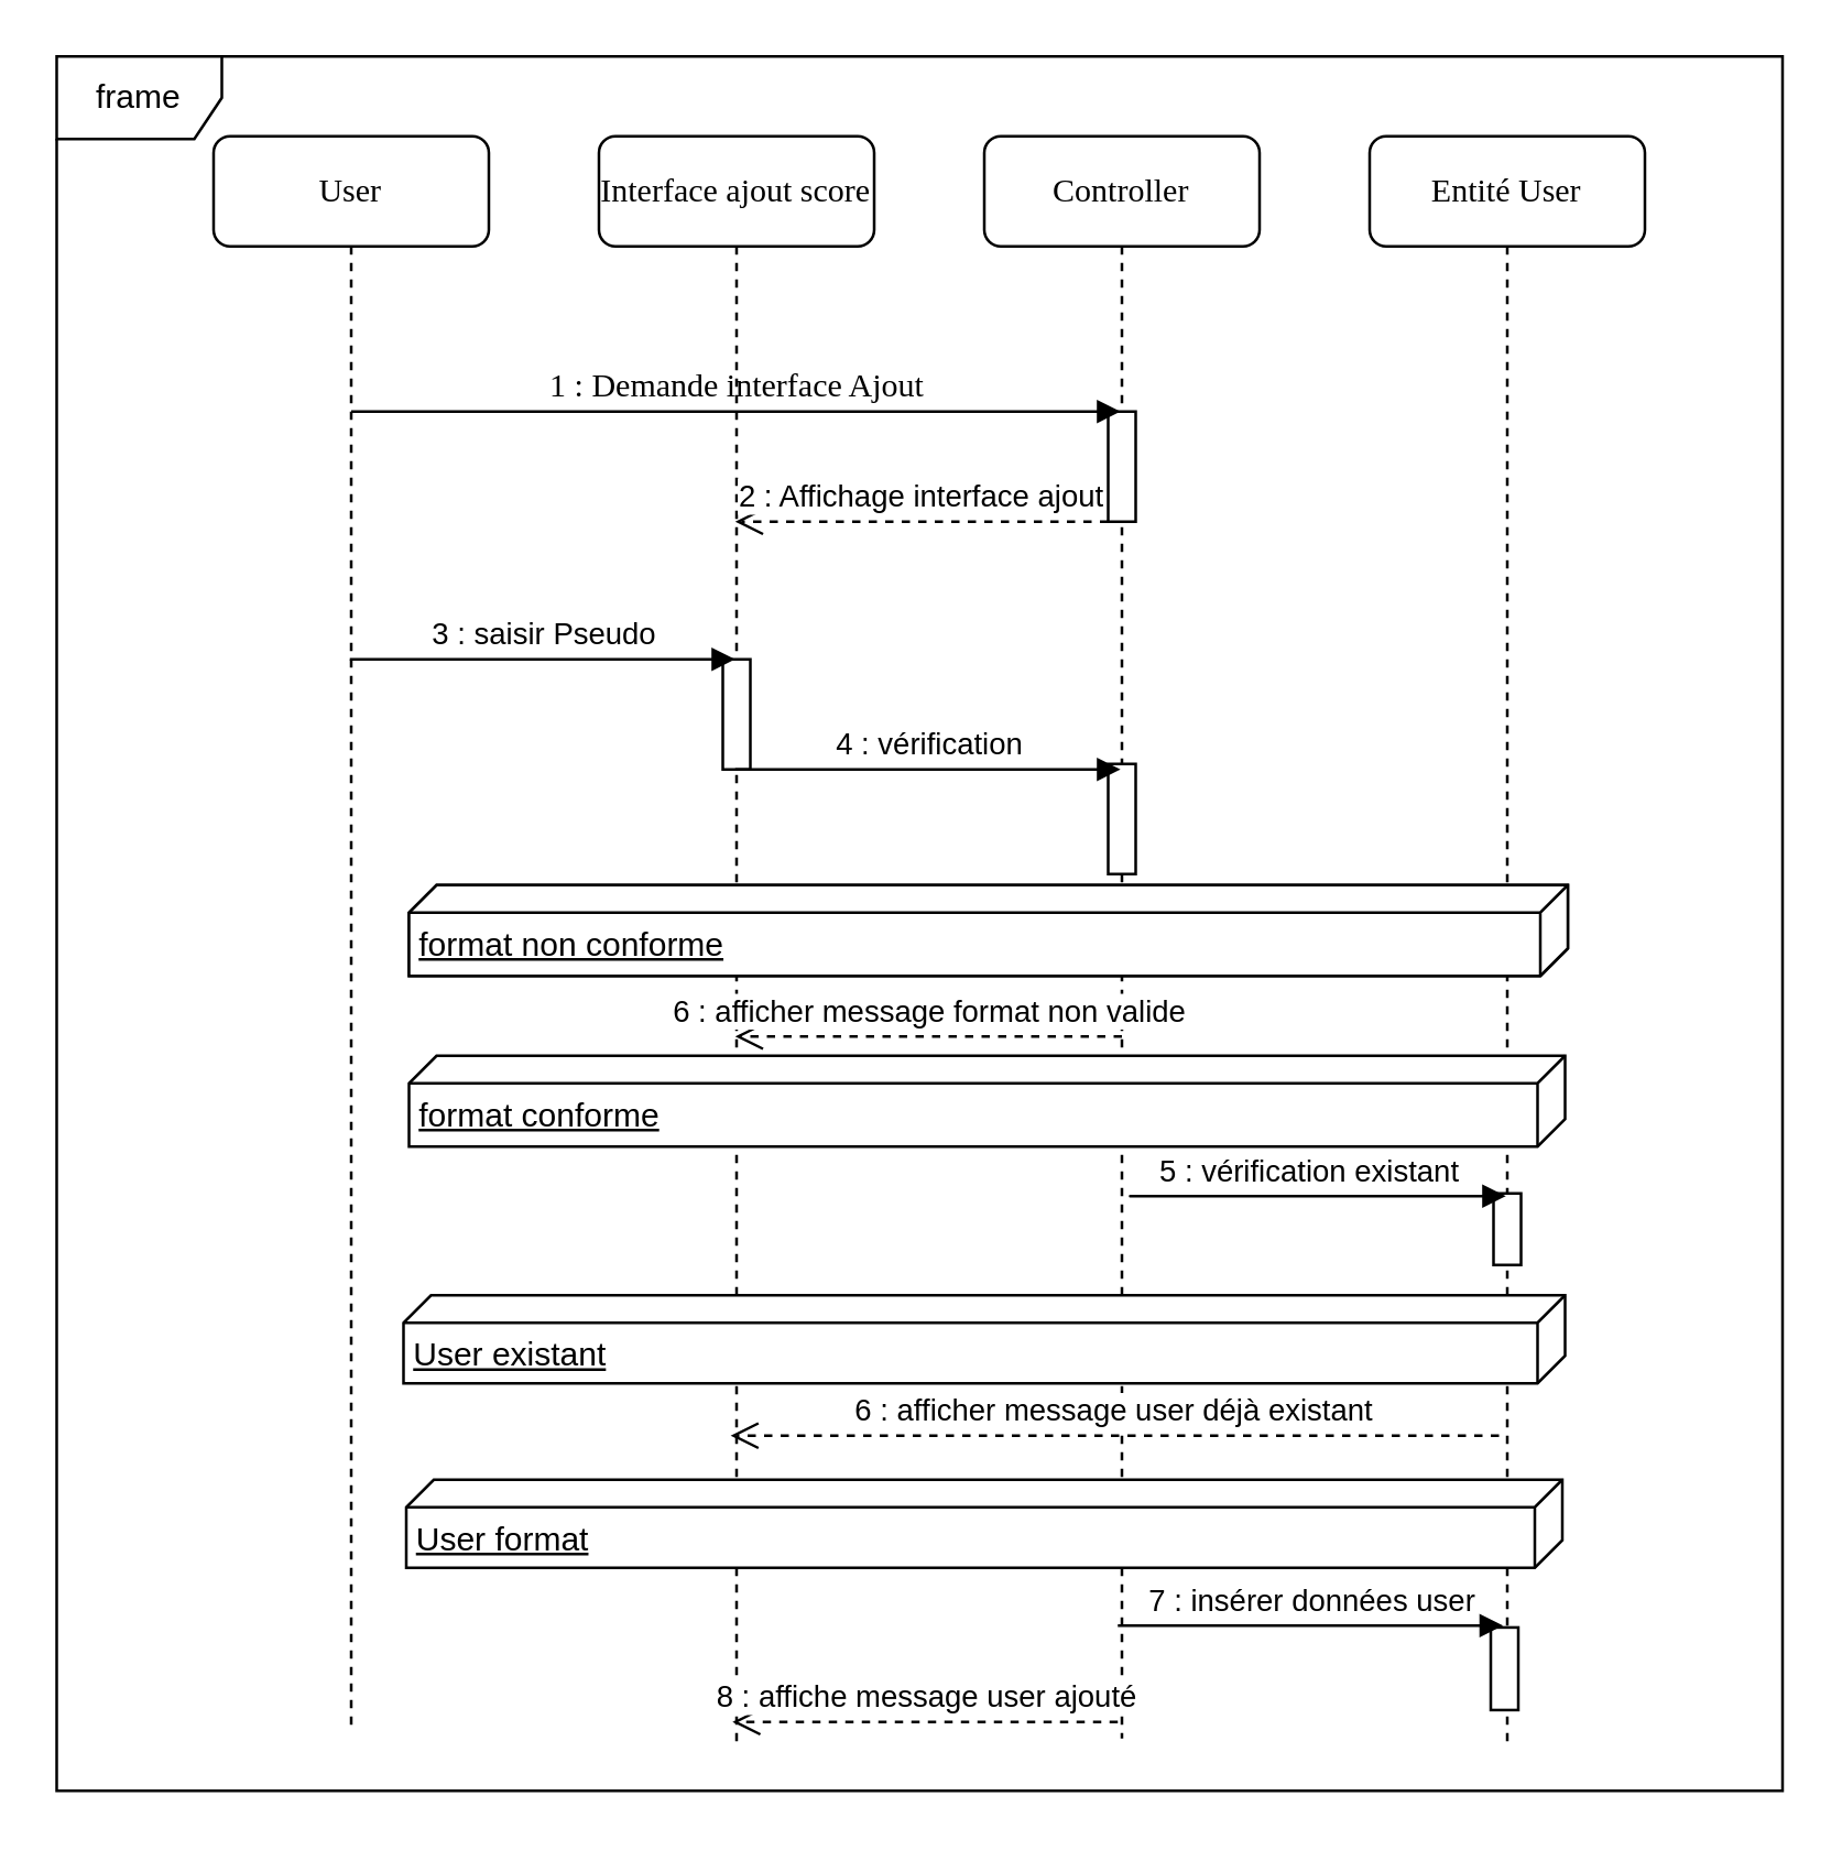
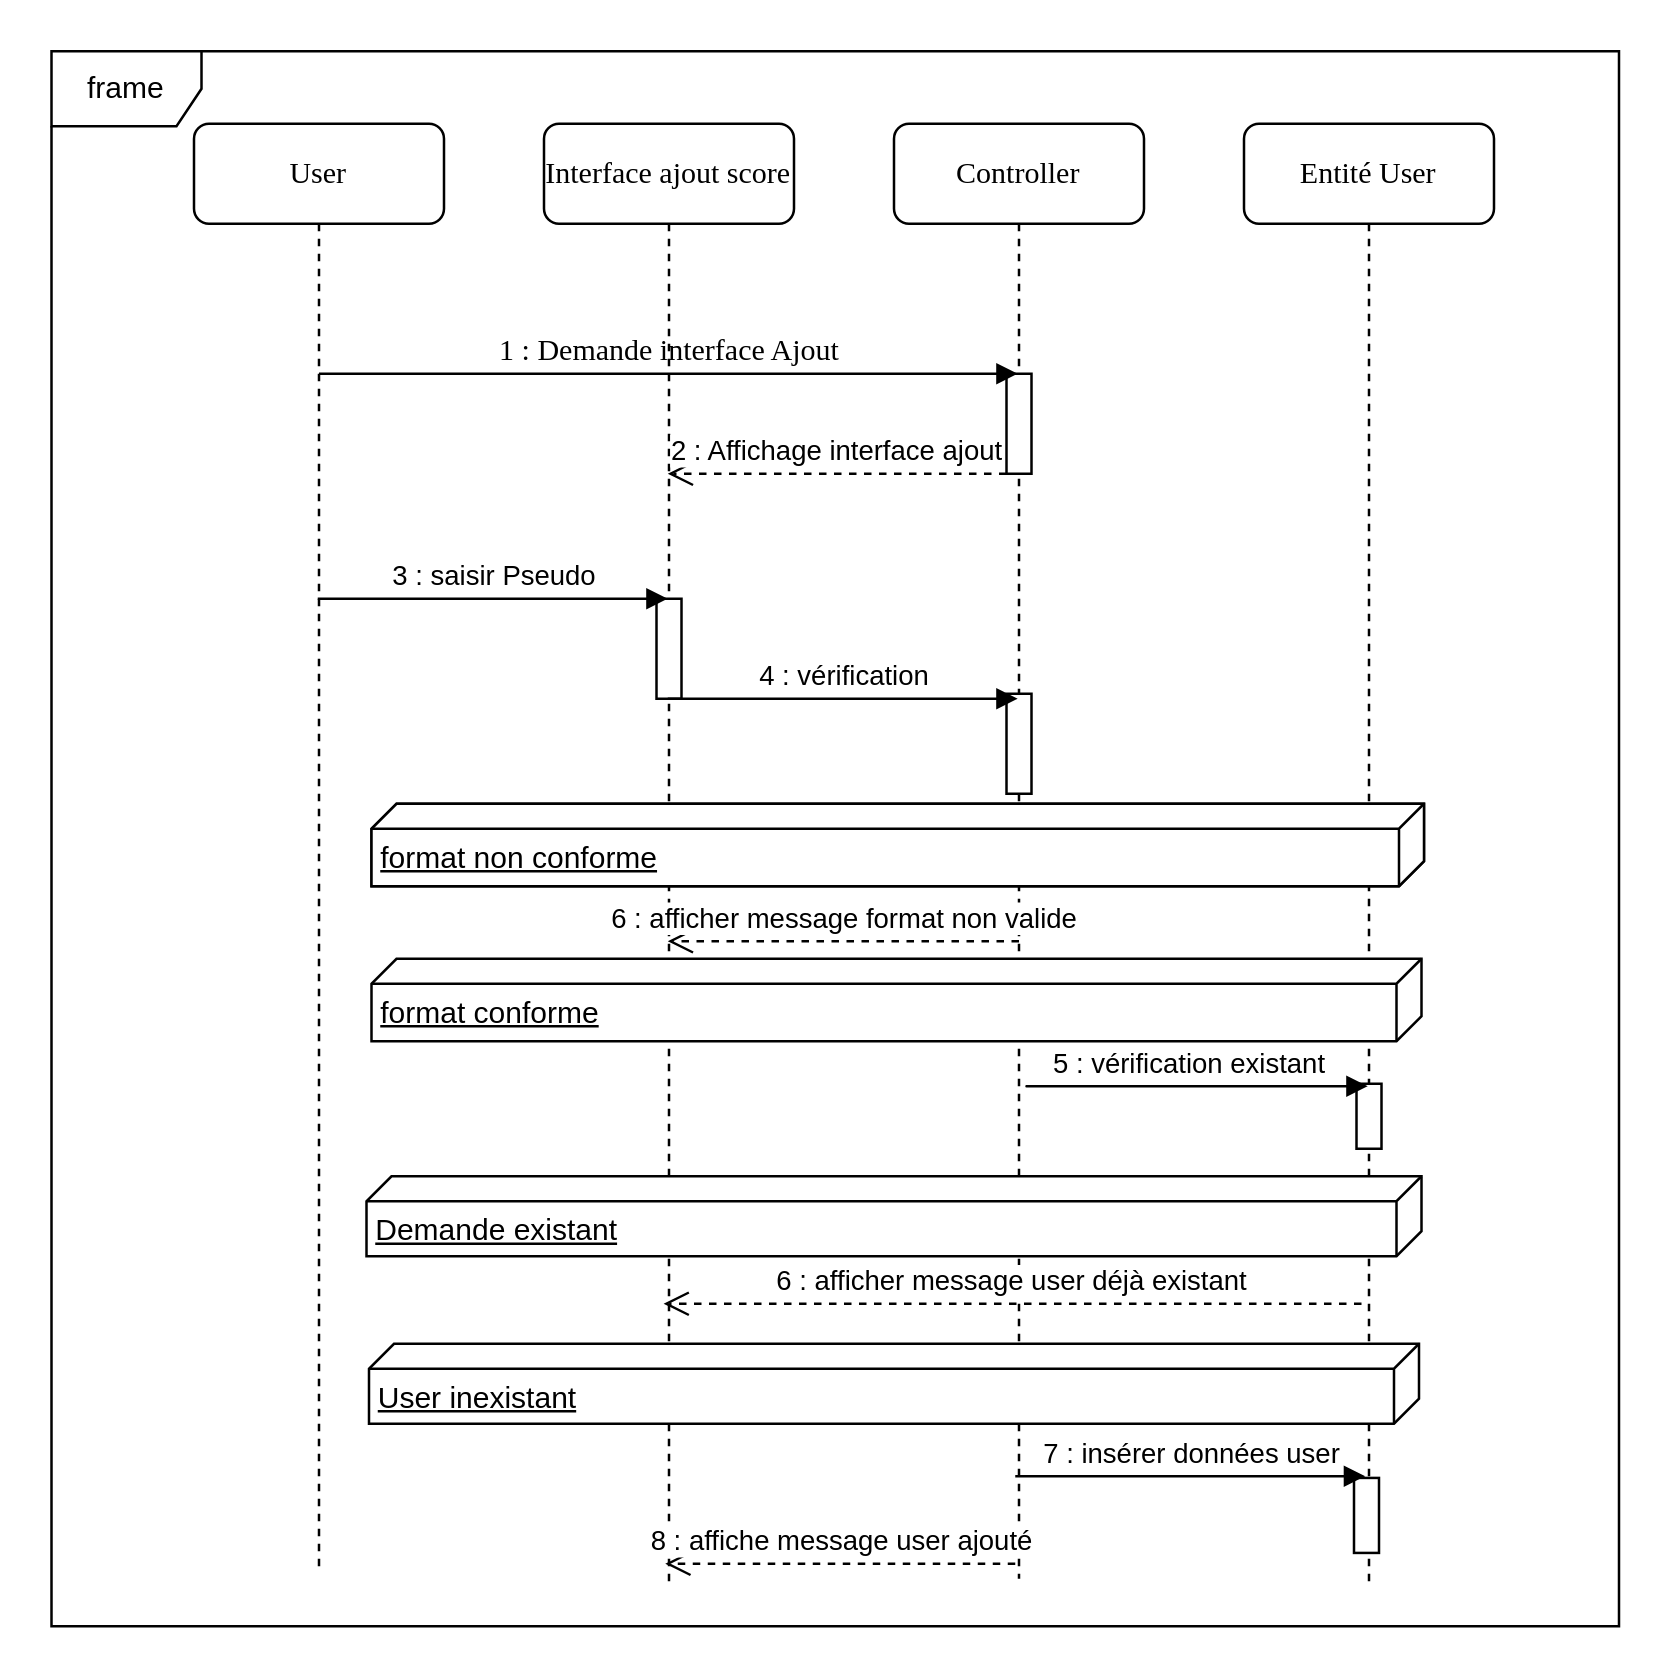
  <mxCell id="0" />
  <mxCell id="1" parent="0" />
  <mxCell id="2" value="Interface ajout score" style="shape=umlLifeline;perimeter=lifelinePerimeter;whiteSpace=wrap;html=1;container=1;collapsible=0;recursiveResize=0;outlineConnect=0;rounded=1;shadow=0;comic=0;labelBackgroundColor=none;strokeWidth=1;fontFamily=Verdana;fontSize=12;align=center;" parent="1" vertex="1"><mxGeometry x="217" y="49" width="100" height="583" as="geometry" /></mxCell>
  <mxCell id="3" value="" style="html=1;points=[];perimeter=orthogonalPerimeter;" vertex="1" parent="2"><mxGeometry x="45" y="190" width="10" height="40" as="geometry" /></mxCell>
  <mxCell id="4" value="Controller" style="shape=umlLifeline;perimeter=lifelinePerimeter;whiteSpace=wrap;html=1;container=1;collapsible=0;recursiveResize=0;outlineConnect=0;rounded=1;shadow=0;comic=0;labelBackgroundColor=none;strokeWidth=1;fontFamily=Verdana;fontSize=12;align=center;size=40;" parent="1" vertex="1"><mxGeometry x="357" y="49" width="100" height="582" as="geometry" /></mxCell>
  <mxCell id="5" value="" style="html=1;points=[];perimeter=orthogonalPerimeter;" vertex="1" parent="4"><mxGeometry x="45" y="100" width="10" height="40" as="geometry" /></mxCell>
  <mxCell id="6" value="2 : Affichage interface ajout" style="html=1;verticalAlign=bottom;endArrow=open;dashed=1;endSize=8;" edge="1" parent="4" target="2"><mxGeometry relative="1" as="geometry"><mxPoint x="45" y="140" as="sourcePoint" /><mxPoint x="-35" y="140" as="targetPoint" /><Array as="points"><mxPoint x="5" y="140" /></Array></mxGeometry></mxCell>
  <mxCell id="7" value="" style="html=1;points=[];perimeter=orthogonalPerimeter;" vertex="1" parent="4"><mxGeometry x="45" y="228" width="10" height="40" as="geometry" /></mxCell>
  <mxCell id="8" value="Entité User" style="shape=umlLifeline;perimeter=lifelinePerimeter;whiteSpace=wrap;html=1;container=1;collapsible=0;recursiveResize=0;outlineConnect=0;rounded=1;shadow=0;comic=0;labelBackgroundColor=none;strokeWidth=1;fontFamily=Verdana;fontSize=12;align=center;" parent="1" vertex="1"><mxGeometry x="497" y="49" width="100" height="586" as="geometry" /></mxCell>
  <mxCell id="9" value="6 : afficher message user déjà existant" style="html=1;verticalAlign=bottom;endArrow=open;dashed=1;endSize=8;" edge="1" parent="8"><mxGeometry relative="1" as="geometry"><mxPoint x="47" y="472" as="sourcePoint" /><mxPoint x="-232.167" y="472" as="targetPoint" /></mxGeometry></mxCell>
  <mxCell id="10" value="" style="html=1;points=[];perimeter=orthogonalPerimeter;" vertex="1" parent="8"><mxGeometry x="44" y="541.67" width="10" height="30" as="geometry" /></mxCell>
  <mxCell id="11" value="" style="html=1;points=[];perimeter=orthogonalPerimeter;" vertex="1" parent="8"><mxGeometry x="45" y="384" width="10" height="26" as="geometry" /></mxCell>
  <mxCell id="12" value="User" style="shape=umlLifeline;perimeter=lifelinePerimeter;whiteSpace=wrap;html=1;container=1;collapsible=0;recursiveResize=0;outlineConnect=0;rounded=1;shadow=0;comic=0;labelBackgroundColor=none;strokeWidth=1;fontFamily=Verdana;fontSize=12;align=center;" parent="1" vertex="1"><mxGeometry x="77" y="49" width="100" height="577" as="geometry" /></mxCell>
  <mxCell id="13" value="1 : Demande interface Ajout" style="html=1;verticalAlign=bottom;endArrow=block;labelBackgroundColor=none;fontFamily=Verdana;fontSize=12;edgeStyle=elbowEdgeStyle;elbow=vertical;" parent="1" target="4" edge="1"><mxGeometry relative="1" as="geometry"><mxPoint x="127" y="149" as="sourcePoint" /><mxPoint x="262" y="149" as="targetPoint" /></mxGeometry></mxCell>
  <mxCell id="14" value="3 : saisir Pseudo" style="html=1;verticalAlign=bottom;endArrow=block;" edge="1" parent="1" source="12" target="2"><mxGeometry width="80" relative="1" as="geometry"><mxPoint x="137" y="249" as="sourcePoint" /><mxPoint x="217" y="249" as="targetPoint" /><Array as="points"><mxPoint x="157" y="239" /><mxPoint x="227" y="239" /></Array></mxGeometry></mxCell>
  <mxCell id="15" value="frame" style="shape=umlFrame;whiteSpace=wrap;html=1;" vertex="1" parent="1"><mxGeometry x="20" y="20" width="627" height="630" as="geometry" /></mxCell>
  <mxCell id="16" value="4 : vérification" style="html=1;verticalAlign=bottom;endArrow=block;" edge="1" parent="1" source="2" target="4"><mxGeometry width="80" relative="1" as="geometry"><mxPoint x="261.997" y="279" as="sourcePoint" /><mxPoint x="401.83" y="279" as="targetPoint" /><Array as="points"><mxPoint x="362.33" y="279" /></Array></mxGeometry></mxCell>
  <mxCell id="17" value="5 : vérification existant" style="html=1;verticalAlign=bottom;endArrow=block;" edge="1" parent="1" target="8"><mxGeometry x="0.324" width="80" relative="1" as="geometry"><mxPoint x="475" y="434" as="sourcePoint" /><mxPoint x="673" y="330" as="targetPoint" /><Array as="points"><mxPoint x="405" y="434" /><mxPoint x="451" y="434" /></Array><mxPoint as="offset" /></mxGeometry></mxCell>
- <mxCell id="18" value="User existant" style="verticalAlign=top;align=left;spacingTop=8;spacingLeft=2;spacingRight=12;shape=cube;size=10;direction=south;fontStyle=4;html=1;" vertex="1" parent="1"><mxGeometry x="146" y="470" width="422" height="32" as="geometry" /></mxCell>
- <mxCell id="19" value="User format" style="verticalAlign=top;align=left;spacingTop=8;spacingLeft=2;spacingRight=12;shape=cube;size=10;direction=south;fontStyle=4;html=1;" vertex="1" parent="1"><mxGeometry x="147" y="537" width="420" height="32" as="geometry" /></mxCell>
+ <mxCell id="18" value="Demande existant" style="verticalAlign=top;align=left;spacingTop=8;spacingLeft=2;spacingRight=12;shape=cube;size=10;direction=south;fontStyle=4;html=1;" vertex="1" parent="1"><mxGeometry x="146" y="470" width="422" height="32" as="geometry" /></mxCell>
+ <mxCell id="19" value="User inexistant" style="verticalAlign=top;align=left;spacingTop=8;spacingLeft=2;spacingRight=12;shape=cube;size=10;direction=south;fontStyle=4;html=1;" vertex="1" parent="1"><mxGeometry x="147" y="537" width="420" height="32" as="geometry" /></mxCell>
  <mxCell id="20" value="7 : insérer données user" style="html=1;verticalAlign=bottom;endArrow=block;" edge="1" parent="1"><mxGeometry width="80" relative="1" as="geometry"><mxPoint x="405.5" y="590" as="sourcePoint" /><mxPoint x="545.5" y="590" as="targetPoint" /><Array as="points"><mxPoint x="441.5" y="590" /><mxPoint x="453.5" y="590" /><mxPoint x="478.5" y="590" /></Array></mxGeometry></mxCell>
  <mxCell id="21" value="8 : affiche message user ajouté" style="html=1;verticalAlign=bottom;endArrow=open;dashed=1;endSize=8;" edge="1" parent="1"><mxGeometry relative="1" as="geometry"><mxPoint x="405.5" y="625" as="sourcePoint" /><mxPoint x="265.5" y="625" as="targetPoint" /><Array as="points"><mxPoint x="378" y="625" /></Array></mxGeometry></mxCell>
  <mxCell id="22" value="format non conforme" style="verticalAlign=top;align=left;spacingTop=8;spacingLeft=2;spacingRight=12;shape=cube;size=10;direction=south;fontStyle=4;html=1;" vertex="1" parent="1"><mxGeometry x="148" y="321" width="421" height="33" as="geometry" /></mxCell>
  <mxCell id="23" value="6 : afficher message format non valide" style="html=1;verticalAlign=bottom;endArrow=open;dashed=1;endSize=8;" edge="1" parent="1" target="2"><mxGeometry relative="1" as="geometry"><mxPoint x="407" y="376" as="sourcePoint" /><mxPoint x="83.003" y="408" as="targetPoint" /><Array as="points"><mxPoint x="294" y="376" /></Array></mxGeometry></mxCell>
  <mxCell id="24" value="format non conforme" style="verticalAlign=top;align=left;spacingTop=8;spacingLeft=2;spacingRight=12;shape=cube;size=10;direction=south;fontStyle=4;html=1;" vertex="1" parent="1"><mxGeometry x="148" y="321" width="421" height="33" as="geometry" /></mxCell>
  <mxCell id="25" value="format conforme" style="verticalAlign=top;align=left;spacingTop=8;spacingLeft=2;spacingRight=12;shape=cube;size=10;direction=south;fontStyle=4;html=1;" vertex="1" parent="1"><mxGeometry x="148" y="383" width="420" height="33" as="geometry" /></mxCell>
